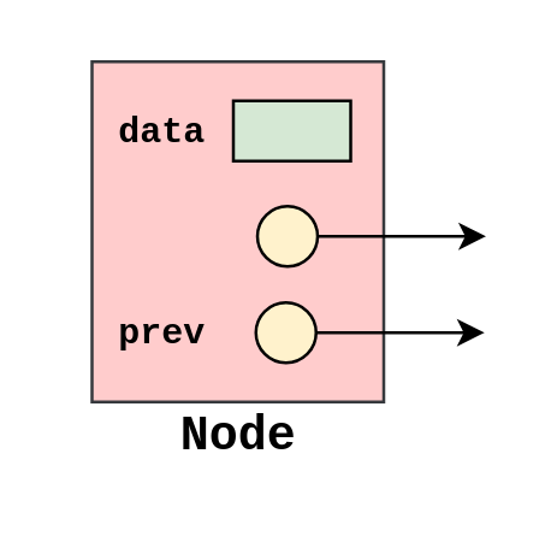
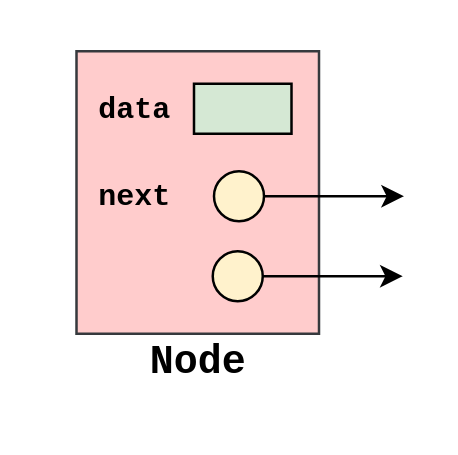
  <mxCell id="0" />
  <mxCell id="1" parent="0" />
  <mxCell id="2" value="" style="group" vertex="1" connectable="0" parent="1"><mxGeometry x="20" y="20" width="141" height="140" as="geometry" /></mxCell>
  <mxCell id="3" value="" style="rounded=0;whiteSpace=wrap;html=1;fillColor=#ffcccc;strokeColor=#36393D;" parent="2" vertex="1"><mxGeometry x="10" width="97" height="113" as="geometry" /></mxCell>
  <mxCell id="4" value="" style="rounded=0;whiteSpace=wrap;html=1;fillColor=#d5e8d4;strokeColor=#000000;" parent="2" vertex="1"><mxGeometry x="57" y="13" width="39" height="20" as="geometry" /></mxCell>
  <mxCell id="5" value="&lt;font size=&quot;1&quot; face=&quot;Courier New&quot;&gt;&lt;b style=&quot;font-size: 16px;&quot;&gt;Node&lt;/b&gt;&lt;/font&gt;" style="text;html=1;align=center;verticalAlign=middle;whiteSpace=wrap;rounded=0;" parent="2" vertex="1"><mxGeometry x="28.5" y="110" width="60" height="30" as="geometry" /></mxCell>
  <mxCell id="6" value="" style="endArrow=classic;html=1;rounded=0;exitX=1;exitY=0.5;exitDx=0;exitDy=0;" parent="2" source="7" edge="1"><mxGeometry width="50" height="50" relative="1" as="geometry"><mxPoint x="100" y="57.5" as="sourcePoint" /><mxPoint x="141" y="58" as="targetPoint" /></mxGeometry></mxCell>
  <mxCell id="7" value="" style="ellipse;whiteSpace=wrap;html=1;aspect=fixed;fillColor=#fff2cc;strokeColor=#000000;" parent="2" vertex="1"><mxGeometry x="65" y="48" width="20" height="20" as="geometry" /></mxCell>
  <mxCell id="8" value="&lt;font face=&quot;Courier New&quot;&gt;&lt;b style=&quot;&quot;&gt;data&lt;/b&gt;&lt;/font&gt;" style="text;html=1;align=right;verticalAlign=middle;whiteSpace=wrap;rounded=0;" parent="2" vertex="1"><mxGeometry y="13" width="50" height="20" as="geometry" /></mxCell>
+ <mxCell id="9" value="&lt;font face=&quot;Courier New&quot;&gt;&lt;b style=&quot;&quot;&gt;next&lt;/b&gt;&lt;/font&gt;" style="text;html=1;align=right;verticalAlign=middle;whiteSpace=wrap;rounded=0;" parent="2" vertex="1"><mxGeometry x="10" y="48" width="40" height="20" as="geometry" /></mxCell>
  <mxCell id="10" value="" style="endArrow=classic;html=1;rounded=0;exitX=1;exitY=0.5;exitDx=0;exitDy=0;" edge="1" parent="2" source="11"><mxGeometry width="50" height="50" relative="1" as="geometry"><mxPoint x="99.5" y="89.5" as="sourcePoint" /><mxPoint x="140.5" y="90" as="targetPoint" /></mxGeometry></mxCell>
  <mxCell id="11" value="" style="ellipse;whiteSpace=wrap;html=1;aspect=fixed;fillColor=#fff2cc;strokeColor=#000000;" vertex="1" parent="2"><mxGeometry x="64.5" y="80" width="20" height="20" as="geometry" /></mxCell>
- <mxCell id="12" value="&lt;font face=&quot;Courier New&quot;&gt;&lt;b style=&quot;&quot;&gt;prev&lt;/b&gt;&lt;/font&gt;" style="text;html=1;align=right;verticalAlign=middle;whiteSpace=wrap;rounded=0;" vertex="1" parent="2"><mxGeometry x="9.5" y="80" width="40" height="20" as="geometry" /></mxCell>
